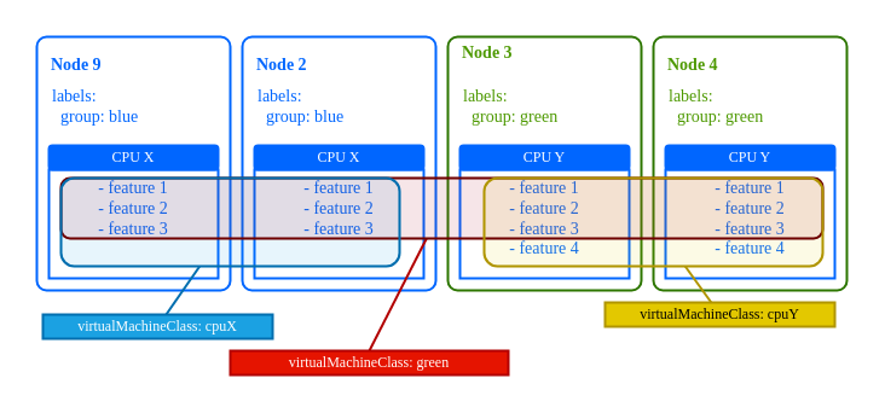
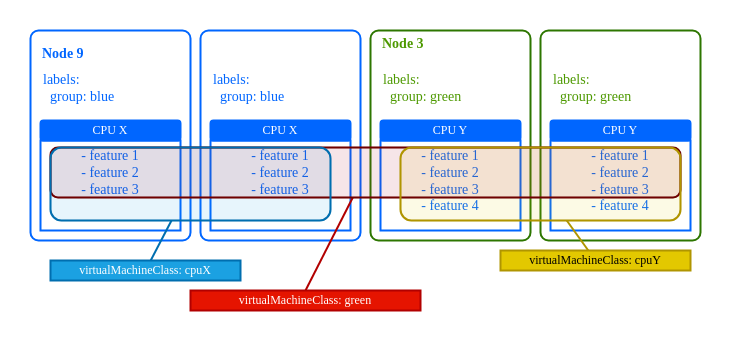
  <mxCell id="0" />
  <mxCell id="1" parent="0" />
  <mxCell id="2" value="" style="rounded=0;whiteSpace=wrap;html=1;fontFamily=JetBrains Mono;fontSource=https%3A%2F%2Ffonts.googleapis.com%2Fcss%3Ffamily%3DJetBrains%2BMono;fontSize=14;fillColor=#FFFFFF;strokeColor=none;" parent="1" vertex="1"><mxGeometry x="20" y="20" width="690" height="300" as="geometry" /></mxCell>
  <mxCell id="3" value="" style="rounded=1;whiteSpace=wrap;html=1;fillColor=#FFFFFF;fontColor=#0066ff;strokeColor=#0066ff;arcSize=5;strokeWidth=2;fontFamily=JetBrains Mono;fontSource=https%3A%2F%2Ffonts.googleapis.com%2Fcss%3Ffamily%3DJetBrains%2BMono;gradientColor=none;fillStyle=hatch;" parent="1" vertex="1"><mxGeometry x="30" y="30" width="160" height="210" as="geometry" /></mxCell>
  <mxCell id="4" value="Node 9" style="text;html=1;strokeColor=none;fillColor=none;align=left;verticalAlign=middle;whiteSpace=wrap;rounded=0;fontColor=#0066ff;strokeWidth=2;fontFamily=JetBrains Mono;fontSource=https%3A%2F%2Ffonts.googleapis.com%2Fcss%3Ffamily%3DJetBrains%2BMono;fontSize=14;fontStyle=1" parent="1" vertex="1"><mxGeometry x="40" y="44" width="60" height="20" as="geometry" /></mxCell>
  <mxCell id="5" value="CPU X" style="rounded=1;whiteSpace=wrap;html=1;fillColor=#0066ff;fontColor=#FFFFFF;strokeColor=#0066ff;strokeWidth=2;fontFamily=JetBrains Mono;fontSource=https%3A%2F%2Ffonts.googleapis.com%2Fcss%3Ffamily%3DJetBrains%2BMono;" parent="1" vertex="1"><mxGeometry x="40" y="120" width="140" height="20" as="geometry" /></mxCell>
  <mxCell id="6" value="- feature 1&lt;br style=&quot;font-size: 14px;&quot;&gt;- feature 2&lt;br style=&quot;font-size: 14px;&quot;&gt;- feature 3&lt;br style=&quot;font-size: 14px;&quot;&gt;" style="rounded=0;whiteSpace=wrap;html=1;fillColor=none;fontColor=#0066ff;strokeColor=#0066ff;arcSize=5;strokeWidth=2;align=center;verticalAlign=top;fontFamily=JetBrains Mono;fontSource=https%3A%2F%2Ffonts.googleapis.com%2Fcss%3Ffamily%3DJetBrains%2BMono;fontSize=14;spacing=3;" parent="1" vertex="1"><mxGeometry x="40" y="140" width="140" height="90" as="geometry" /></mxCell>
  <mxCell id="7" value="" style="rounded=1;whiteSpace=wrap;html=1;fillColor=#FFFFFF;fontColor=#0066ff;strokeColor=#0066ff;arcSize=5;strokeWidth=2;fontFamily=JetBrains Mono;fontSource=https%3A%2F%2Ffonts.googleapis.com%2Fcss%3Ffamily%3DJetBrains%2BMono;gradientColor=none;fillStyle=hatch;" parent="1" vertex="1"><mxGeometry x="200" y="30" width="160" height="210" as="geometry" /></mxCell>
- <mxCell id="8" value="Node 2" style="text;html=1;strokeColor=none;fillColor=none;align=left;verticalAlign=middle;whiteSpace=wrap;rounded=0;fontColor=#0066ff;strokeWidth=2;fontFamily=JetBrains Mono;fontSource=https%3A%2F%2Ffonts.googleapis.com%2Fcss%3Ffamily%3DJetBrains%2BMono;fontSize=14;fontStyle=1" parent="1" vertex="1"><mxGeometry x="210" y="44" width="60" height="20" as="geometry" /></mxCell>
  <mxCell id="9" value="CPU X" style="rounded=1;whiteSpace=wrap;html=1;fillColor=#0066ff;fontColor=#FFFFFF;strokeColor=#0066ff;strokeWidth=2;fontFamily=JetBrains Mono;fontSource=https%3A%2F%2Ffonts.googleapis.com%2Fcss%3Ffamily%3DJetBrains%2BMono;" parent="1" vertex="1"><mxGeometry x="210" y="120" width="140" height="20" as="geometry" /></mxCell>
  <mxCell id="10" value="- feature 1&lt;br style=&quot;font-size: 14px;&quot;&gt;- feature 2&lt;br style=&quot;font-size: 14px;&quot;&gt;- feature 3&lt;br style=&quot;font-size: 14px;&quot;&gt;" style="rounded=0;whiteSpace=wrap;html=1;fillColor=none;fontColor=#0066ff;strokeColor=#0066ff;arcSize=5;strokeWidth=2;align=center;verticalAlign=top;fontFamily=JetBrains Mono;fontSource=https%3A%2F%2Ffonts.googleapis.com%2Fcss%3Ffamily%3DJetBrains%2BMono;fontSize=14;spacing=3;" parent="1" vertex="1"><mxGeometry x="210" y="140" width="140" height="90" as="geometry" /></mxCell>
  <mxCell id="11" value="" style="rounded=1;whiteSpace=wrap;html=1;fillColor=#FFFFFF;fontColor=#0066ff;strokeColor=#2D7600;arcSize=5;strokeWidth=2;fontFamily=JetBrains Mono;fontSource=https%3A%2F%2Ffonts.googleapis.com%2Fcss%3Ffamily%3DJetBrains%2BMono;" parent="1" vertex="1"><mxGeometry x="370" y="30" width="160" height="210" as="geometry" /></mxCell>
  <mxCell id="12" value="Node 3" style="text;html=1;strokeColor=none;fillColor=none;align=left;verticalAlign=middle;whiteSpace=wrap;rounded=0;fontColor=#4D9900;strokeWidth=2;fontFamily=JetBrains Mono;fontSource=https%3A%2F%2Ffonts.googleapis.com%2Fcss%3Ffamily%3DJetBrains%2BMono;fontSize=14;fontStyle=1" parent="1" vertex="1"><mxGeometry x="380" y="34" width="60" height="20" as="geometry" /></mxCell>
  <mxCell id="13" value="CPU Y" style="rounded=1;whiteSpace=wrap;html=1;fillColor=#0066ff;fontColor=#FFFFFF;strokeColor=#0066ff;strokeWidth=2;fontFamily=JetBrains Mono;fontSource=https%3A%2F%2Ffonts.googleapis.com%2Fcss%3Ffamily%3DJetBrains%2BMono;" parent="1" vertex="1"><mxGeometry x="380" y="120" width="140" height="20" as="geometry" /></mxCell>
  <mxCell id="14" value="- feature 1&lt;br style=&quot;font-size: 14px;&quot;&gt;- feature 2&lt;br style=&quot;font-size: 14px;&quot;&gt;- feature 3&lt;br style=&quot;font-size: 14px;&quot;&gt;- feature 4" style="rounded=0;whiteSpace=wrap;html=1;fillColor=none;fontColor=#0066ff;strokeColor=#0066ff;arcSize=5;strokeWidth=2;align=center;verticalAlign=top;fontFamily=JetBrains Mono;fontSource=https%3A%2F%2Ffonts.googleapis.com%2Fcss%3Ffamily%3DJetBrains%2BMono;fontSize=14;spacing=3;" parent="1" vertex="1"><mxGeometry x="380" y="140" width="140" height="90" as="geometry" /></mxCell>
  <mxCell id="15" value="" style="rounded=1;whiteSpace=wrap;html=1;fillColor=#FFFFFF;fontColor=#0066ff;strokeColor=#2D7600;arcSize=5;strokeWidth=2;fontFamily=JetBrains Mono;fontSource=https%3A%2F%2Ffonts.googleapis.com%2Fcss%3Ffamily%3DJetBrains%2BMono;" parent="1" vertex="1"><mxGeometry x="540" y="30" width="160" height="210" as="geometry" /></mxCell>
- <mxCell id="16" value="Node 4" style="text;html=1;strokeColor=none;fillColor=none;align=left;verticalAlign=middle;whiteSpace=wrap;rounded=0;fontColor=#4D9900;strokeWidth=2;fontFamily=JetBrains Mono;fontSource=https%3A%2F%2Ffonts.googleapis.com%2Fcss%3Ffamily%3DJetBrains%2BMono;fontSize=14;fontStyle=1" parent="1" vertex="1"><mxGeometry x="550" y="44" width="60" height="20" as="geometry" /></mxCell>
  <mxCell id="17" value="CPU Y" style="rounded=1;whiteSpace=wrap;html=1;fillColor=#0066ff;fontColor=#FFFFFF;strokeColor=#0066ff;strokeWidth=2;fontFamily=JetBrains Mono;fontSource=https%3A%2F%2Ffonts.googleapis.com%2Fcss%3Ffamily%3DJetBrains%2BMono;" parent="1" vertex="1"><mxGeometry x="550" y="120" width="140" height="20" as="geometry" /></mxCell>
  <mxCell id="18" value="- feature 1&lt;br style=&quot;font-size: 14px;&quot;&gt;- feature 2&lt;br style=&quot;font-size: 14px;&quot;&gt;- feature 3&lt;br style=&quot;font-size: 14px;&quot;&gt;- feature 4" style="rounded=0;whiteSpace=wrap;html=1;fillColor=none;fontColor=#0066ff;strokeColor=#0066ff;arcSize=5;strokeWidth=2;align=center;verticalAlign=top;fontFamily=JetBrains Mono;fontSource=https%3A%2F%2Ffonts.googleapis.com%2Fcss%3Ffamily%3DJetBrains%2BMono;fontSize=14;spacing=3;" parent="1" vertex="1"><mxGeometry x="550" y="140" width="140" height="90" as="geometry" /></mxCell>
  <mxCell id="19" value="" style="rounded=1;whiteSpace=wrap;html=1;fontFamily=JetBrains Mono;fontSource=https%3A%2F%2Ffonts.googleapis.com%2Fcss%3Ffamily%3DJetBrains%2BMono;fontSize=14;fillColor=#e3c800;strokeColor=#B09500;strokeWidth=2;fontColor=#000000;opacity=10;" parent="1" vertex="1"><mxGeometry x="400" y="147" width="280" height="73" as="geometry" /></mxCell>
  <mxCell id="20" style="html=1;exitX=0.5;exitY=0;exitDx=0;exitDy=0;fontFamily=JetBrains Mono;fontSource=https%3A%2F%2Ffonts.googleapis.com%2Fcss%3Ffamily%3DJetBrains%2BMono;fontSize=12;strokeColor=#B20000;endArrow=none;endFill=0;strokeWidth=2;" parent="1" source="21" target="29" edge="1"><mxGeometry relative="1" as="geometry" /></mxCell>
  <mxCell id="21" value="virtualMachineClass:&amp;nbsp;&lt;span style=&quot;&quot; data-src-align=&quot;0:13&quot; class=&quot;EzKURWReUAB5oZgtQNkl&quot;&gt;green&lt;/span&gt;" style="text;html=1;strokeColor=#B20000;fillColor=#e51400;align=center;verticalAlign=middle;whiteSpace=wrap;rounded=0;fontColor=#ffffff;strokeWidth=2;fontFamily=JetBrains Mono;fontSource=https%3A%2F%2Ffonts.googleapis.com%2Fcss%3Ffamily%3DJetBrains%2BMono;fontSize=12;fontStyle=0" parent="1" vertex="1"><mxGeometry x="190" y="290" width="230" height="20" as="geometry" /></mxCell>
  <mxCell id="22" style="html=1;strokeWidth=2;fontFamily=JetBrains Mono;fontSource=https%3A%2F%2Ffonts.googleapis.com%2Fcss%3Ffamily%3DJetBrains%2BMono;fontSize=12;endArrow=none;endFill=0;strokeColor=#B09500;" parent="1" source="23" target="19" edge="1"><mxGeometry relative="1" as="geometry" /></mxCell>
  <mxCell id="23" value="virtualMachineClass: cpuY" style="text;html=1;strokeColor=#B09500;fillColor=#e3c800;align=center;verticalAlign=middle;whiteSpace=wrap;rounded=0;fontColor=#000000;strokeWidth=2;fontFamily=JetBrains Mono;fontSource=https%3A%2F%2Ffonts.googleapis.com%2Fcss%3Ffamily%3DJetBrains%2BMono;fontSize=12;fontStyle=0" parent="1" vertex="1"><mxGeometry x="500" y="250" width="190" height="20" as="geometry" /></mxCell>
  <mxCell id="24" value="" style="html=1;strokeWidth=2;fontFamily=JetBrains Mono;fontSource=https%3A%2F%2Ffonts.googleapis.com%2Fcss%3Ffamily%3DJetBrains%2BMono;fontSize=12;endArrow=none;endFill=0;fillColor=#1ba1e2;strokeColor=#006EAF;" parent="1" source="26" target="25" edge="1"><mxGeometry relative="1" as="geometry" /></mxCell>
  <mxCell id="25" value="" style="rounded=1;whiteSpace=wrap;html=1;fontFamily=JetBrains Mono;fontSource=https%3A%2F%2Ffonts.googleapis.com%2Fcss%3Ffamily%3DJetBrains%2BMono;fontSize=14;fillColor=#1ba1e2;strokeColor=#006EAF;strokeWidth=2;fontColor=#ffffff;opacity=10;" parent="1" vertex="1"><mxGeometry x="50" y="147" width="280" height="73" as="geometry" /></mxCell>
- <mxCell id="26" value="virtualMachineClass: cpuX" style="text;html=1;strokeColor=#006EAF;fillColor=#1ba1e2;align=center;verticalAlign=middle;whiteSpace=wrap;rounded=0;fontColor=#ffffff;strokeWidth=2;fontFamily=JetBrains Mono;fontSource=https%3A%2F%2Ffonts.googleapis.com%2Fcss%3Ffamily%3DJetBrains%2BMono;fontSize=12;fontStyle=0" parent="1" vertex="1"><mxGeometry x="35" y="260" width="190" height="20" as="geometry" /></mxCell>
+ <mxCell id="26" value="virtualMachineClass: cpuX" style="text;html=1;strokeColor=#006EAF;fillColor=#1ba1e2;align=center;verticalAlign=middle;whiteSpace=wrap;rounded=0;fontColor=#ffffff;strokeWidth=2;fontFamily=JetBrains Mono;fontSource=https%3A%2F%2Ffonts.googleapis.com%2Fcss%3Ffamily%3DJetBrains%2BMono;fontSize=12;fontStyle=0" parent="1" vertex="1"><mxGeometry x="50" y="260" width="190" height="20" as="geometry" /></mxCell>
  <mxCell id="27" value="labels:&lt;br&gt;&amp;nbsp; group: green" style="rounded=0;whiteSpace=wrap;html=1;fillColor=none;fontColor=#4D9900;strokeColor=none;arcSize=5;strokeWidth=2;align=left;verticalAlign=top;fontFamily=JetBrains Mono;fontSource=https%3A%2F%2Ffonts.googleapis.com%2Fcss%3Ffamily%3DJetBrains%2BMono;fontSize=14;spacing=3;" parent="1" vertex="1"><mxGeometry x="380" y="64" width="140" height="50" as="geometry" /></mxCell>
  <mxCell id="28" value="labels:&lt;br&gt;&amp;nbsp; group: green" style="rounded=0;whiteSpace=wrap;html=1;fillColor=none;fontColor=#4D9900;strokeColor=none;arcSize=5;strokeWidth=2;align=left;verticalAlign=top;fontFamily=JetBrains Mono;fontSource=https%3A%2F%2Ffonts.googleapis.com%2Fcss%3Ffamily%3DJetBrains%2BMono;fontSize=14;spacing=3;" parent="1" vertex="1"><mxGeometry x="550" y="64" width="140" height="50" as="geometry" /></mxCell>
  <mxCell id="29" value="" style="rounded=1;whiteSpace=wrap;html=1;fontFamily=JetBrains Mono;fontSource=https%3A%2F%2Ffonts.googleapis.com%2Fcss%3Ffamily%3DJetBrains%2BMono;fontSize=14;fillColor=#a20025;strokeColor=#6F0000;strokeWidth=2;fontColor=#ffffff;opacity=10;" parent="1" vertex="1"><mxGeometry x="50" y="147" width="630" height="50" as="geometry" /></mxCell>
  <mxCell id="30" value="" style="rounded=1;whiteSpace=wrap;html=1;fontFamily=JetBrains Mono;fontSource=https%3A%2F%2Ffonts.googleapis.com%2Fcss%3Ffamily%3DJetBrains%2BMono;fontSize=14;fillColor=none;strokeColor=#6F0000;strokeWidth=2;fontColor=#ffffff;" parent="1" vertex="1"><mxGeometry x="50" y="147" width="630" height="50" as="geometry" /></mxCell>
  <mxCell id="31" value="" style="rounded=1;whiteSpace=wrap;html=1;fontFamily=JetBrains Mono;fontSource=https%3A%2F%2Ffonts.googleapis.com%2Fcss%3Ffamily%3DJetBrains%2BMono;fontSize=14;fillColor=none;strokeColor=#006EAF;strokeWidth=2;fontColor=#ffffff;" parent="1" vertex="1"><mxGeometry x="50" y="147" width="280" height="73" as="geometry" /></mxCell>
  <mxCell id="32" value="" style="rounded=1;whiteSpace=wrap;html=1;fontFamily=JetBrains Mono;fontSource=https%3A%2F%2Ffonts.googleapis.com%2Fcss%3Ffamily%3DJetBrains%2BMono;fontSize=14;fillColor=none;strokeColor=#B09500;strokeWidth=2;fontColor=#000000;" parent="1" vertex="1"><mxGeometry x="400" y="147" width="280" height="73" as="geometry" /></mxCell>
  <mxCell id="33" value="labels:&lt;br&gt;&amp;nbsp; group: blue" style="rounded=0;whiteSpace=wrap;html=1;fillColor=none;fontColor=#0066ff;strokeColor=none;arcSize=5;strokeWidth=2;align=left;verticalAlign=top;fontFamily=JetBrains Mono;fontSource=https%3A%2F%2Ffonts.googleapis.com%2Fcss%3Ffamily%3DJetBrains%2BMono;fontSize=14;spacing=3;" parent="1" vertex="1"><mxGeometry x="40" y="64" width="140" height="50" as="geometry" /></mxCell>
  <mxCell id="34" value="labels:&lt;br&gt;&amp;nbsp; group: blue" style="rounded=0;whiteSpace=wrap;html=1;fillColor=none;fontColor=#0066ff;strokeColor=none;arcSize=5;strokeWidth=2;align=left;verticalAlign=top;fontFamily=JetBrains Mono;fontSource=https%3A%2F%2Ffonts.googleapis.com%2Fcss%3Ffamily%3DJetBrains%2BMono;fontSize=14;spacing=3;" parent="1" vertex="1"><mxGeometry x="210" y="64" width="140" height="50" as="geometry" /></mxCell>
